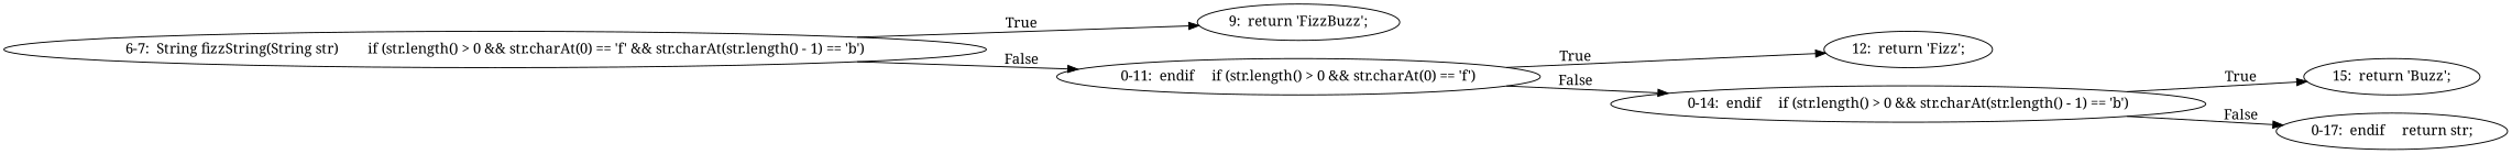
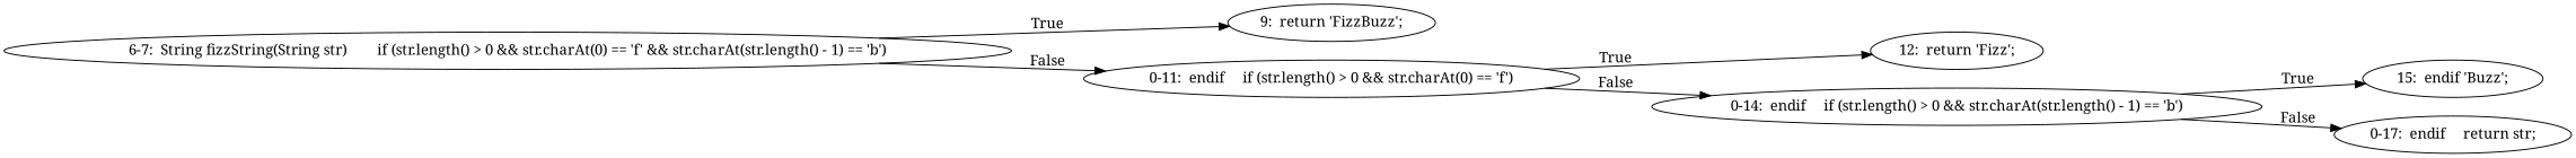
  digraph {
    rankdir=LR
    fontname="Noto Serif"
    node [fontname="Noto Serif"]
    edge [fontname="Noto Serif"]
    n1 [label="6-7:  String fizzString(String str)	if (str.length() > 0 && str.charAt(0) == 'f' && str.charAt(str.length() - 1) == 'b')"]
    n2 [label="9:  return 'FizzBuzz';"]
    n3 [label="0-11:  endif	if (str.length() > 0 && str.charAt(0) == 'f')"]
    n4 [label="12:  return 'Fizz';"]
    n5 [label="0-14:  endif	if (str.length() > 0 && str.charAt(str.length() - 1) == 'b')"]
-   n6 [label="15:  return 'Buzz';"]
+   n6 [label="15:  endif 'Buzz';"]
    n7 [label="0-17:  endif	return str;"]
    n1 -> n2 [label=True]
    n1 -> n3 [label=False]
    n3 -> n4 [label=True]
    n3 -> n5 [label=False]
    n5 -> n6 [label=True]
    n5 -> n7 [label=False]
  }
